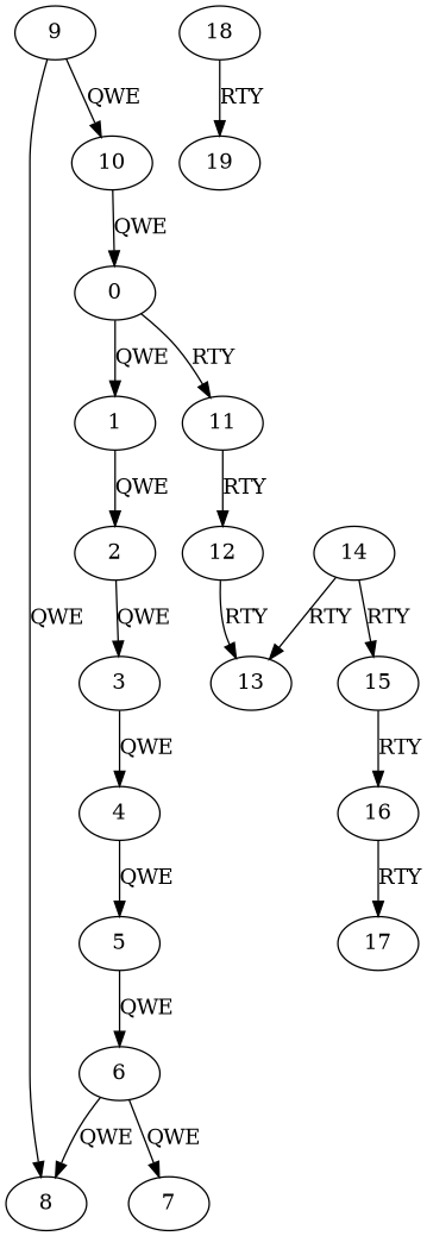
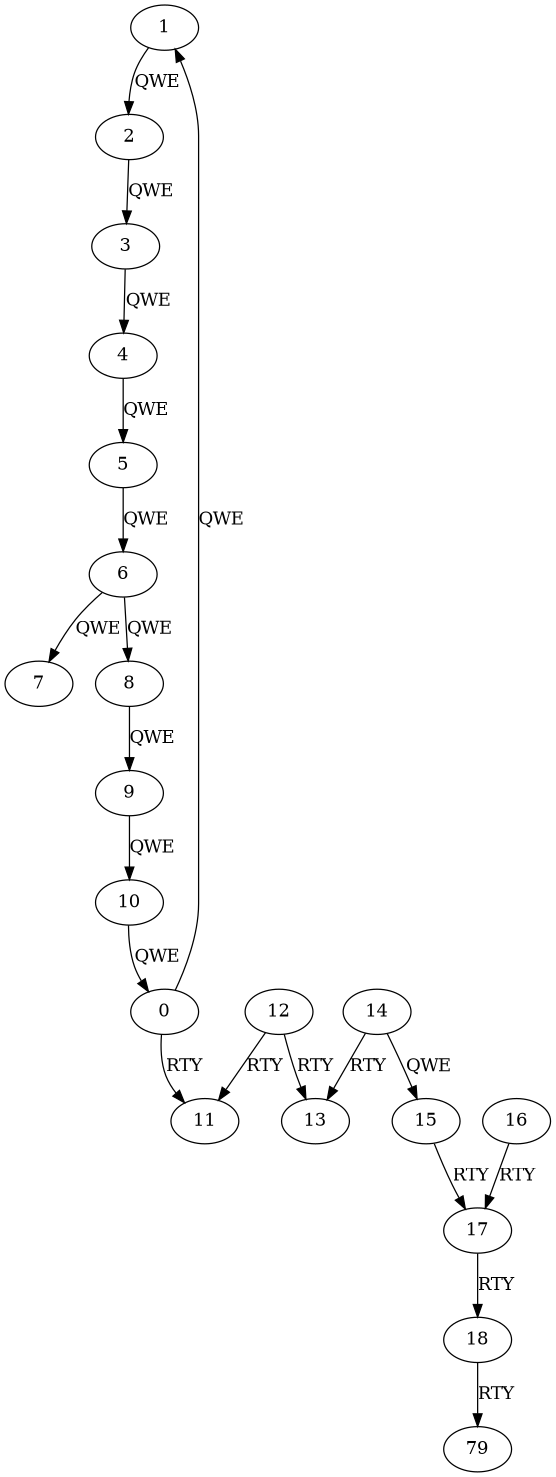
  digraph {
    1
    2
    3
    4
    5
    6
    7
    8
    9
    10
    0
    11
    12
    13
    14
    15
    16
    17
    18
-   19
+   19 [label=79]
    1 -> 2 [label=QWE]
    2 -> 3 [label=QWE]
    3 -> 4 [label=QWE]
    4 -> 5 [label=QWE]
    5 -> 6 [label=QWE]
    6 -> 7 [label=QWE]
    6 -> 8 [label=QWE]
-   9 -> 8 [label=QWE]
+   8 -> 9 [label=QWE]
    9 -> 10 [label=QWE]
    10 -> 0 [label=QWE]
    0 -> 1 [label=QWE]
    0 -> 11 [label=RTY]
-   11 -> 12 [label=RTY]
+   12 -> 11 [label=RTY]
    12 -> 13 [label=RTY]
    14 -> 13 [label=RTY]
-   14 -> 15 [label=RTY]
-   15 -> 16 [label=RTY]
+   14 -> 15 [label=QWE]
+   15 -> 17 [label=RTY]
    16 -> 17 [label=RTY]
+   17 -> 18 [label=RTY]
    18 -> 19 [label=RTY]
  }
